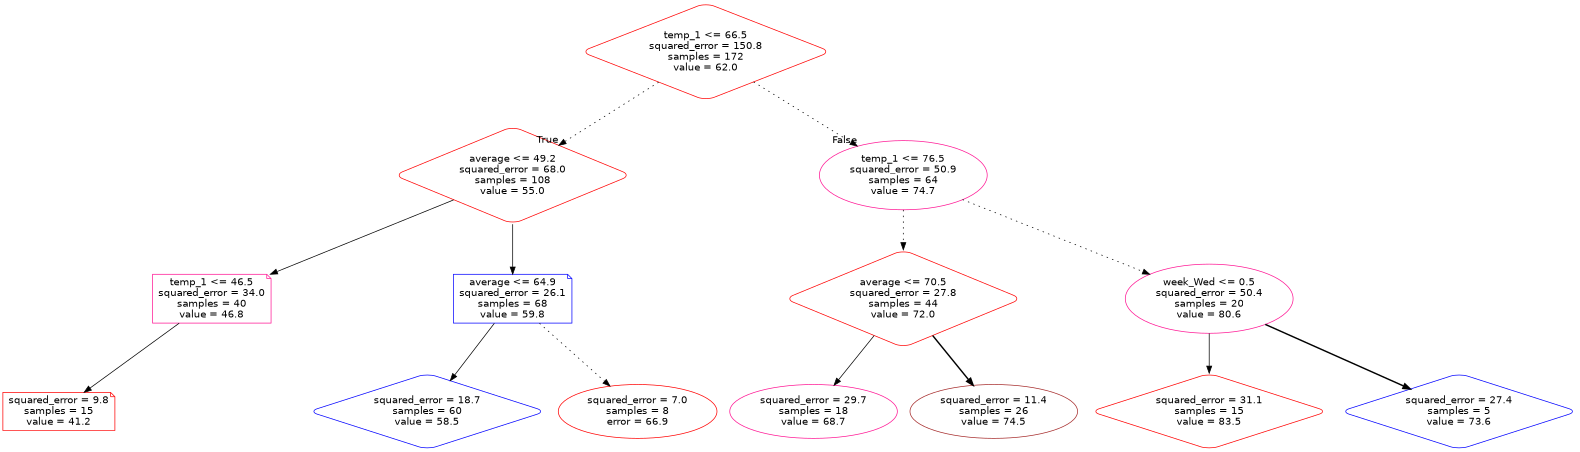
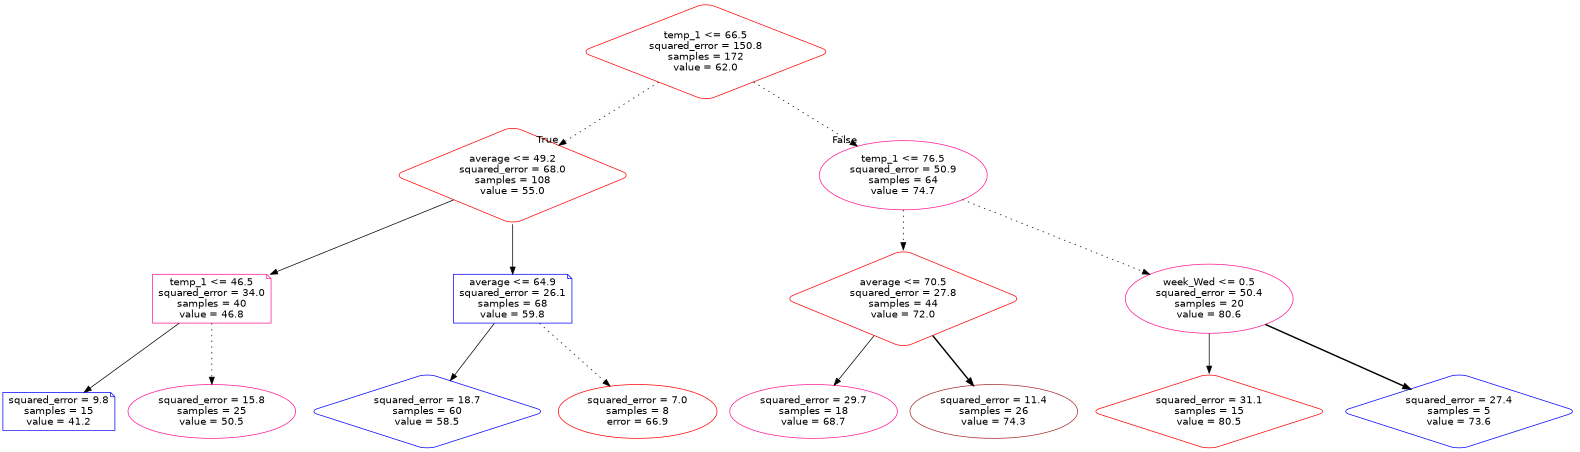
  digraph {
    fontname="DejaVu Sans"
    node [color=red fontname="DejaVu Sans" shape=diamond style=rounded]
    edge [fontname="DejaVu Sans" style=dotted]
    n1 [label="temp_1 <= 66.5\nsquared_error = 150.8\nsamples = 172\nvalue = 62.0"]
    n2 [label="average <= 49.2\nsquared_error = 68.0\nsamples = 108\nvalue = 55.0"]
    n3 [color=deeppink label="temp_1 <= 76.5\nsquared_error = 50.9\nsamples = 64\nvalue = 74.7" shape=ellipse]
    n4 [color=deeppink label="temp_1 <= 46.5\nsquared_error = 34.0\nsamples = 40\nvalue = 46.8" shape=note]
    n5 [color=blue label="average <= 64.9\nsquared_error = 26.1\nsamples = 68\nvalue = 59.8" shape=note]
    n6 [label="average <= 70.5\nsquared_error = 27.8\nsamples = 44\nvalue = 72.0"]
    n7 [color=deeppink label="week_Wed <= 0.5\nsquared_error = 50.4\nsamples = 20\nvalue = 80.6" shape=ellipse]
-   n8 [label="squared_error = 9.8\nsamples = 15\nvalue = 41.2" shape=note]
+   n8 [color=blue label="squared_error = 9.8\nsamples = 15\nvalue = 41.2" shape=note]
+   n9 [color=deeppink label="squared_error = 15.8\nsamples = 25\nvalue = 50.5" shape=ellipse]
    n10 [color=blue label="squared_error = 18.7\nsamples = 60\nvalue = 58.5"]
    n11 [label="squared_error = 7.0\nsamples = 8\nerror = 66.9" shape=ellipse]
    n12 [color=deeppink label="squared_error = 29.7\nsamples = 18\nvalue = 68.7" shape=ellipse]
-   n13 [color=brown label="squared_error = 11.4\nsamples = 26\nvalue = 74.5" shape=ellipse]
-   n14 [label="squared_error = 31.1\nsamples = 15\nvalue = 83.5"]
+   n13 [color=brown label="squared_error = 11.4\nsamples = 26\nvalue = 74.3" shape=ellipse]
+   n14 [label="squared_error = 31.1\nsamples = 15\nvalue = 80.5"]
    n15 [color=blue label="squared_error = 27.4\nsamples = 5\nvalue = 73.6"]
    n1 -> n2 [headlabel=True labelangle=45 labeldistance=2.5]
    n1 -> n3 [headlabel=False labelangle=-45 labeldistance=2.5]
    n2 -> n4 [style=solid]
    n2 -> n5 [style=solid]
    n3 -> n6
    n3 -> n7
    n4 -> n8 [style=solid]
+   n4 -> n9
    n5 -> n10 [style=solid]
    n5 -> n11
    n6 -> n12 [style=solid]
    n6 -> n13 [style=bold]
    n7 -> n14 [style=solid]
    n7 -> n15 [style=bold]
  }
